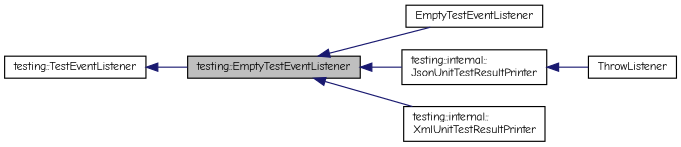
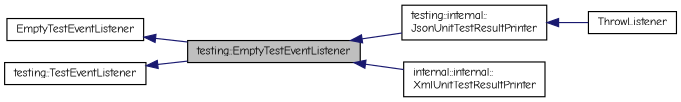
  digraph {
    fontname="Comic Neue"
    rankdir=LR
    node [color=black fillcolor=white fontname="Comic Neue" fontsize=10 shape=record style=filled]
    edge [color=midnightblue dir=back fontname="Comic Neue" fontsize=10 labelfontname=Helvetica labelfontsize=10 style=solid]
    n1 [fillcolor=grey75 fontcolor=black height=0.2 label="testing::EmptyTestEventListener" width=0.4]
    n2 [height=0.2 label=EmptyTestEventListener width=0.4]
    n3 [height=0.2 label="testing::internal::\lJsonUnitTestResultPrinter" width=0.4]
-   n4 [height=0.2 label="testing::internal::\lXmlUnitTestResultPrinter" width=0.4]
+   n4 [height=0.2 label="internal::internal::\lXmlUnitTestResultPrinter" width=0.4]
    n5 [height=0.2 label=ThrowListener width=0.4]
    n6 [height=0.2 label="testing::TestEventListener" width=0.4]
-   n1 -> n2
+   n2 -> n1
    n1 -> n3
    n1 -> n4
    n3 -> n5
    n6 -> n1
  }
